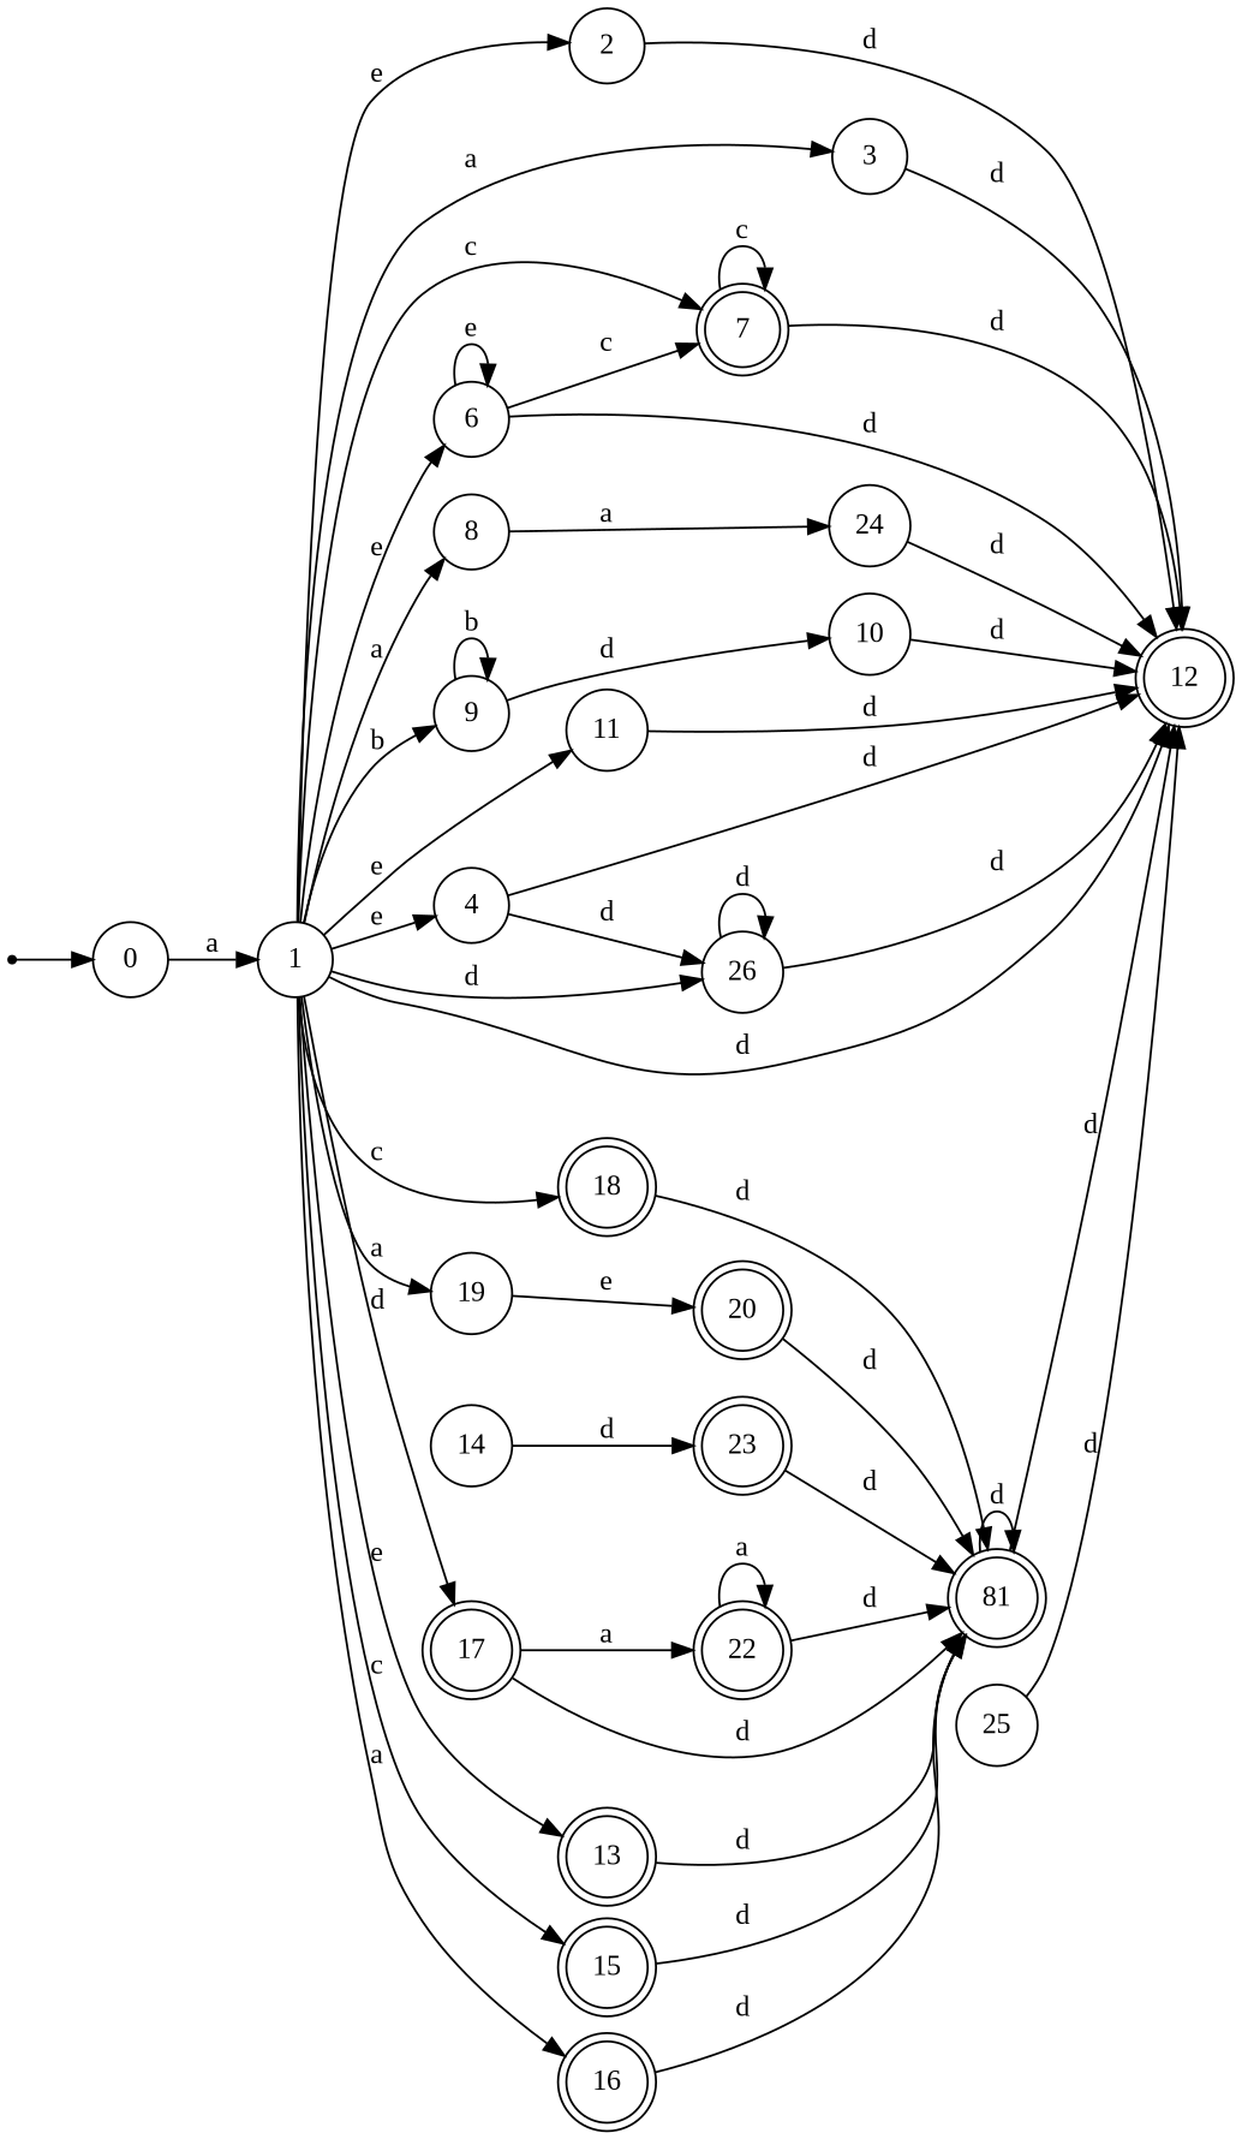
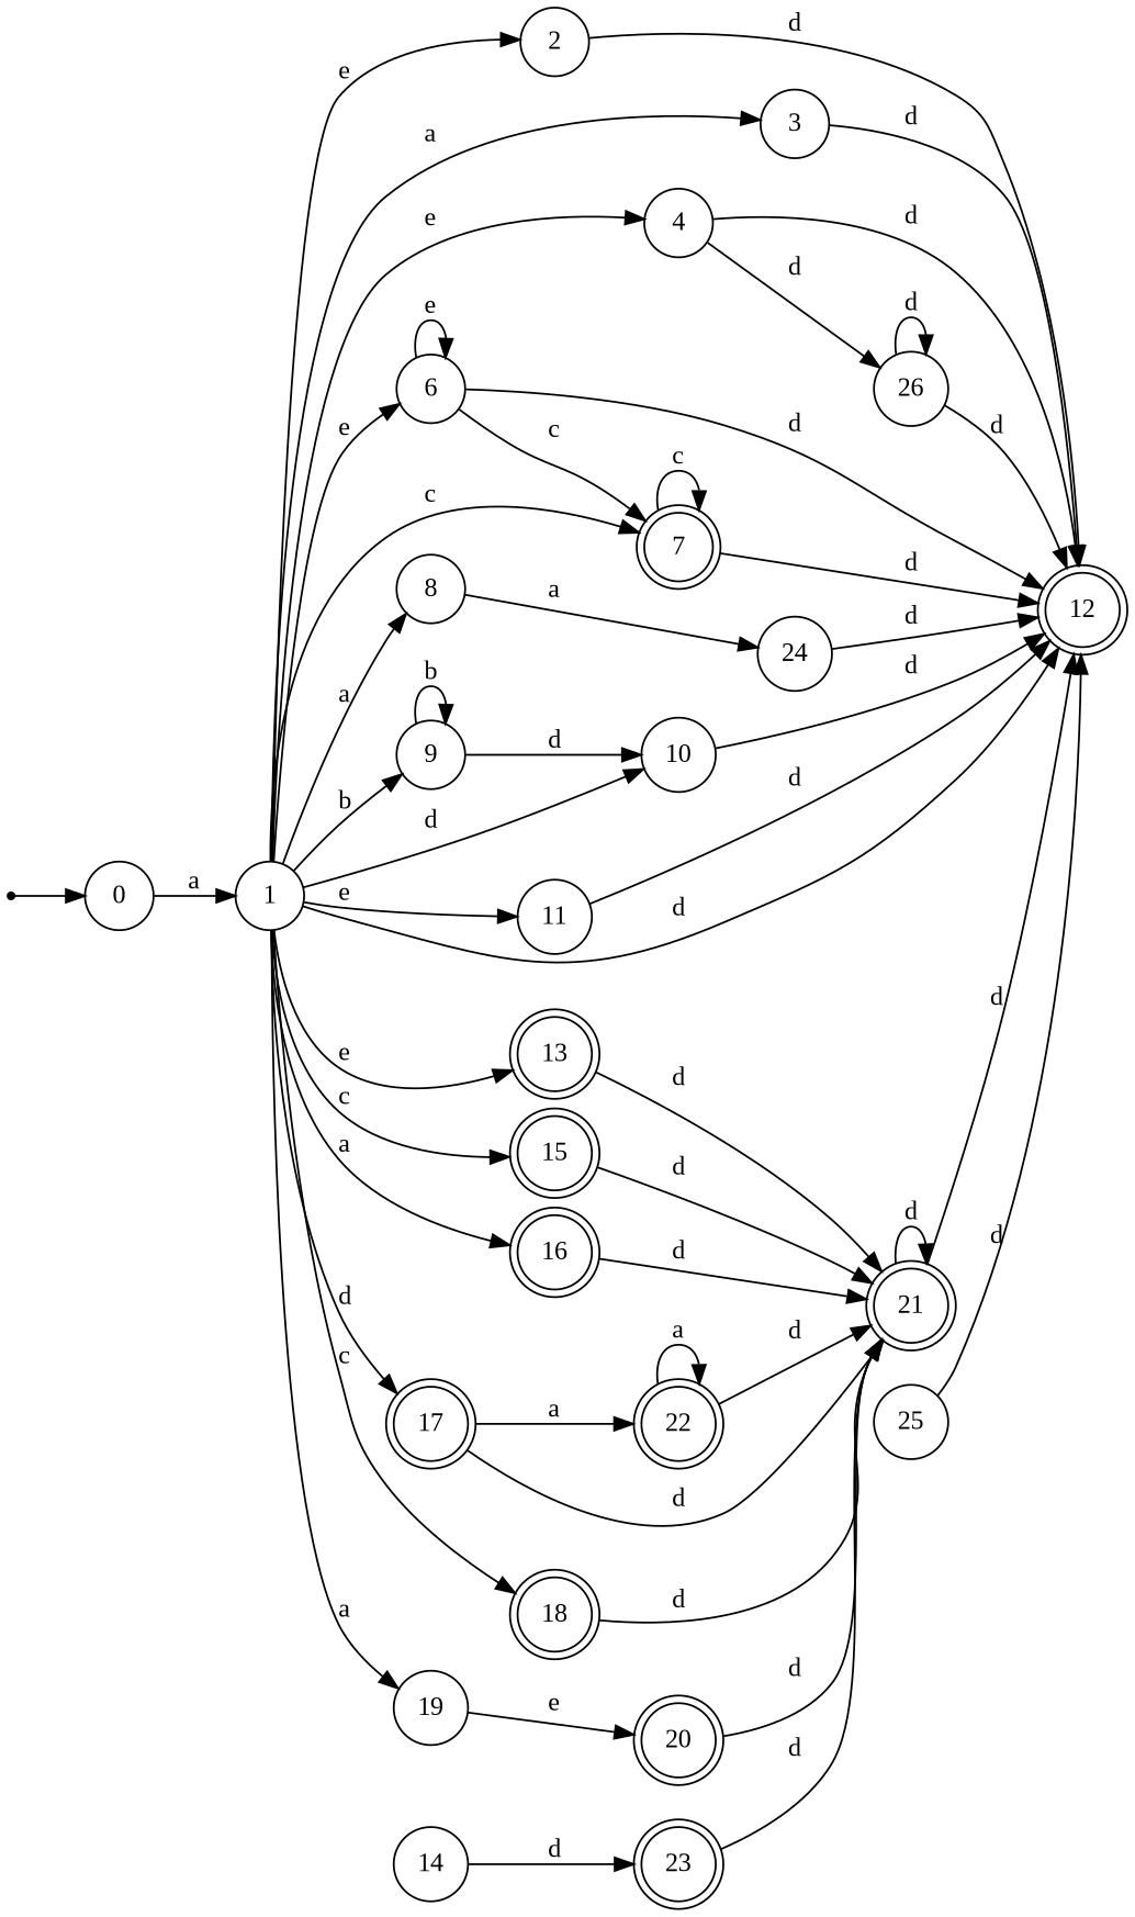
  digraph {
    fontname="Liberation Serif"
    rankdir=LR
    node [fontname="Liberation Serif" shape=circle]
    edge [fontname="Liberation Serif"]
    dummy0 [shape=point]
    0
    1
    2
    3
    4
    6
    7 [shape=doublecircle]
    8
    9
    10
    11
    12 [shape=doublecircle]
    13 [shape=doublecircle]
    15 [shape=doublecircle]
    16 [shape=doublecircle]
    17 [shape=doublecircle]
    18 [shape=doublecircle]
    19
    26
    24
-   21 [shape=doublecircle label=81]
+   21 [shape=doublecircle]
    23 [shape=doublecircle]
    14
    22 [shape=doublecircle]
    20 [shape=doublecircle]
    25
    dummy0 -> 0
    0 -> 1 [label=a]
    1 -> 2 [label=e]
    1 -> 3 [label=a]
    1 -> 4 [label=e]
    1 -> 6 [label=e]
    1 -> 7 [label=c]
    1 -> 8 [label=a]
    1 -> 9 [label=b]
-   1 -> 26 [label=d]
+   1 -> 10 [label=d]
    1 -> 11 [label=e]
    1 -> 12 [label=d]
    1 -> 13 [label=e]
    1 -> 15 [label=c]
    1 -> 16 [label=a]
    1 -> 17 [label=d]
    1 -> 18 [label=c]
    1 -> 19 [label=a]
    2 -> 12 [label=d]
    3 -> 12 [label=d]
    4 -> 12 [label=d]
    4 -> 26 [label=d]
    6 -> 6 [label=e]
    6 -> 7 [label=c]
    6 -> 12 [label=d]
    7 -> 7 [label=c]
    7 -> 12 [label=d]
    8 -> 24 [label=a]
    9 -> 9 [label=b]
    9 -> 10 [label=d]
    10 -> 12 [label=d]
    11 -> 12 [label=d]
    13 -> 21 [label=d]
    15 -> 21 [label=d]
    16 -> 21 [label=d]
    17 -> 21 [label=d]
    17 -> 22 [label=a]
    18 -> 21 [label=d]
    19 -> 20 [label=e]
    26 -> 12 [label=d]
    26 -> 26 [label=d]
    24 -> 12 [label=d]
    21 -> 12 [label=d]
    21 -> 21 [label=d]
    23 -> 21 [label=d]
    14 -> 23 [label=d]
    22 -> 21 [label=d]
    22 -> 22 [label=a]
    20 -> 21 [label=d]
    25 -> 12 [label=d]
  }
